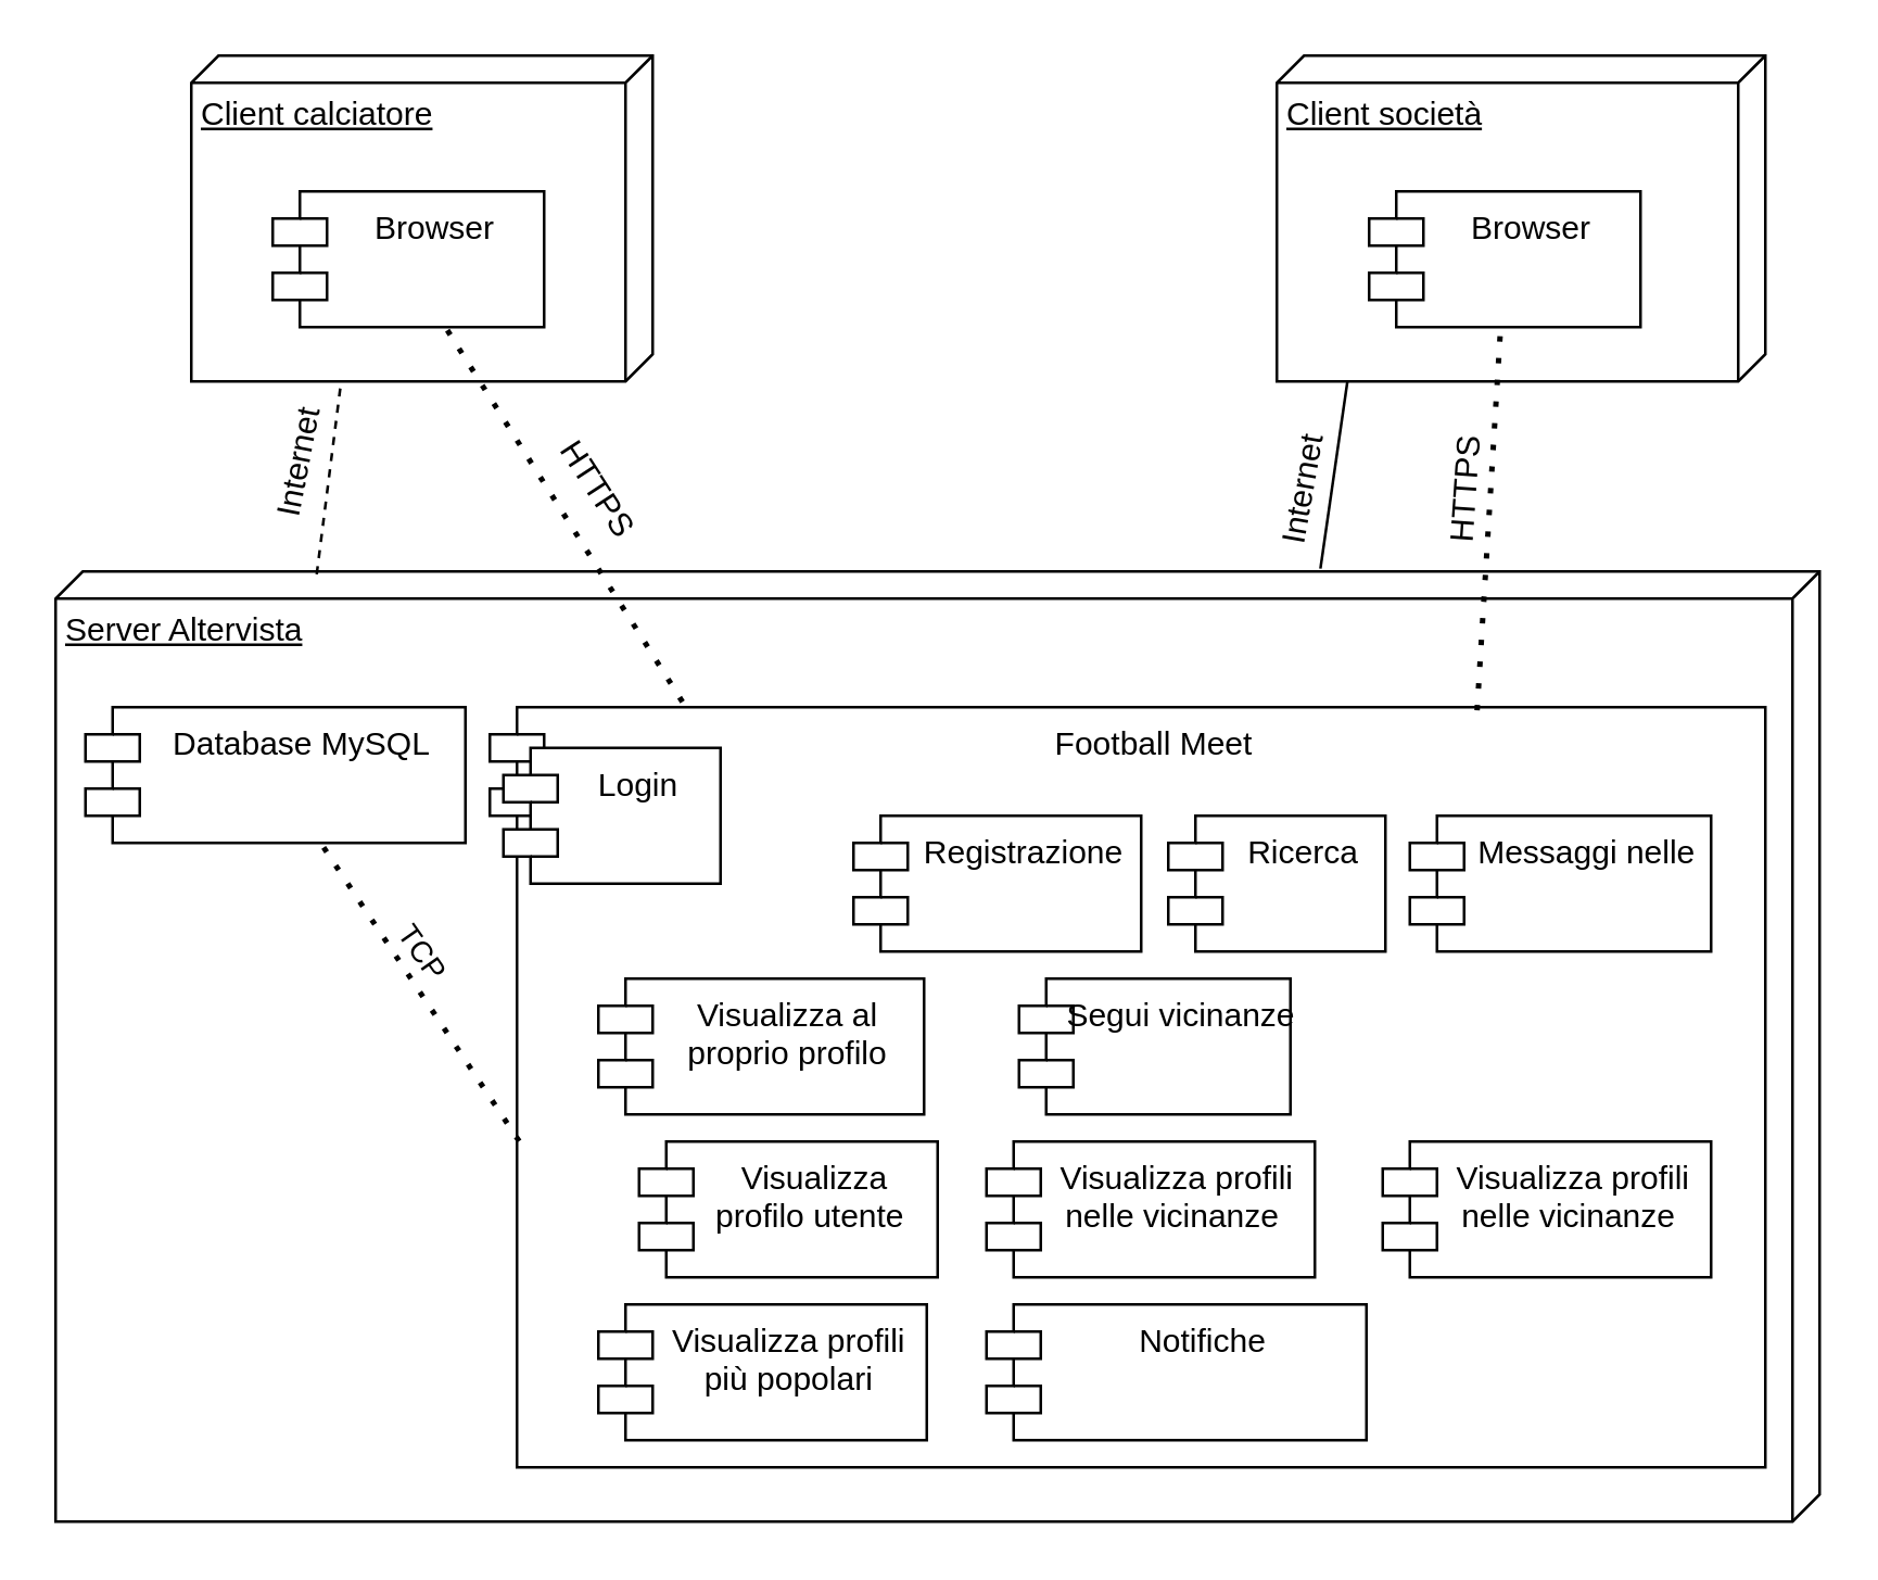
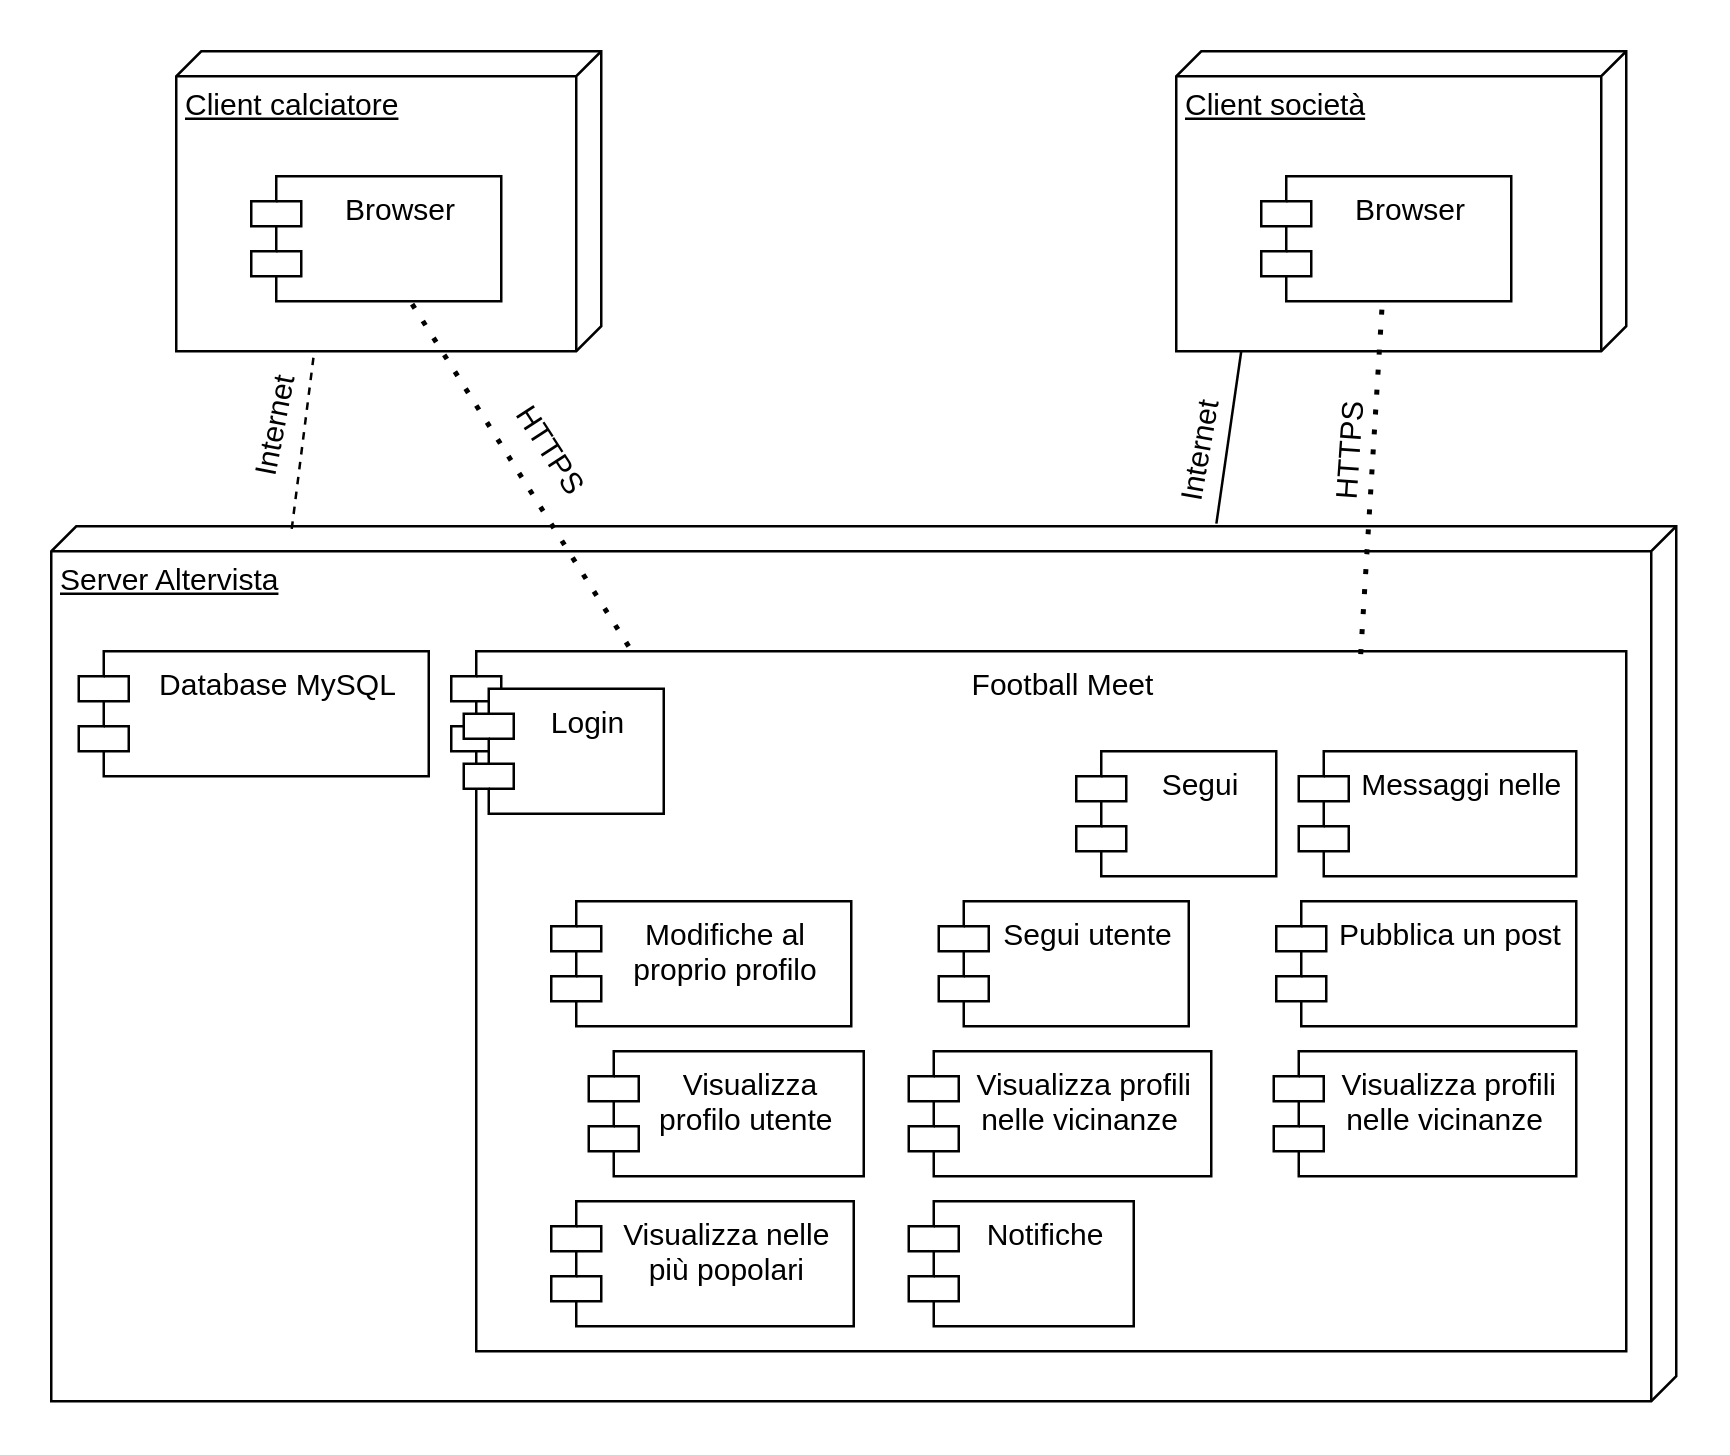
  <mxCell id="0" />
  <mxCell id="1" parent="0" />
  <mxCell id="2" value="" style="group" vertex="1" connectable="0" parent="1"><mxGeometry x="470" y="20" width="180" height="120" as="geometry" /></mxCell>
  <mxCell id="3" value="Client società" style="verticalAlign=top;align=left;spacingTop=8;spacingLeft=2;spacingRight=12;shape=cube;size=10;direction=south;fontStyle=4;html=1;" vertex="1" parent="2"><mxGeometry width="180" height="120" as="geometry" /></mxCell>
  <mxCell id="4" value="Browser" style="shape=module;align=left;spacingLeft=20;align=center;verticalAlign=top;" vertex="1" parent="2"><mxGeometry x="34" y="50" width="100" height="50" as="geometry" /></mxCell>
  <mxCell id="5" value="" style="group" vertex="1" connectable="0" parent="1"><mxGeometry x="70" y="20" width="170" height="120" as="geometry" /></mxCell>
  <mxCell id="6" value="Client calciatore" style="verticalAlign=top;align=left;spacingTop=8;spacingLeft=2;spacingRight=12;shape=cube;size=10;direction=south;fontStyle=4;html=1;" vertex="1" parent="5"><mxGeometry width="170" height="120" as="geometry" /></mxCell>
  <mxCell id="7" value="Browser" style="shape=module;align=left;spacingLeft=20;align=center;verticalAlign=top;" vertex="1" parent="5"><mxGeometry x="30" y="50" width="100" height="50" as="geometry" /></mxCell>
  <mxCell id="8" value="" style="group" vertex="1" connectable="0" parent="1"><mxGeometry x="20" y="210" width="650" height="350" as="geometry" /></mxCell>
  <mxCell id="9" value="Server Altervista" style="verticalAlign=top;align=left;spacingTop=8;spacingLeft=2;spacingRight=12;shape=cube;size=10;direction=south;fontStyle=4;html=1;" vertex="1" parent="8"><mxGeometry width="650" height="350" as="geometry" /></mxCell>
  <mxCell id="10" value="Database MySQL" style="shape=module;align=left;spacingLeft=20;align=center;verticalAlign=top;" vertex="1" parent="8"><mxGeometry x="11" y="50" width="140" height="50" as="geometry" /></mxCell>
  <mxCell id="11" value="Football Meet" style="shape=module;align=left;spacingLeft=20;align=center;verticalAlign=top;" vertex="1" parent="8"><mxGeometry x="160" y="50" width="470" height="280" as="geometry" /></mxCell>
  <mxCell id="12" value="Login" style="shape=module;align=left;spacingLeft=20;align=center;verticalAlign=top;" vertex="1" parent="8"><mxGeometry x="165" y="65" width="80" height="50" as="geometry" /></mxCell>
- <mxCell id="13" value="Registrazione" style="shape=module;align=left;spacingLeft=20;align=center;verticalAlign=top;" vertex="1" parent="8"><mxGeometry x="294" y="90" width="106" height="50" as="geometry" /></mxCell>
- <mxCell id="14" value="Ricerca" style="shape=module;align=left;spacingLeft=20;align=center;verticalAlign=top;" vertex="1" parent="8"><mxGeometry x="410" y="90" width="80" height="50" as="geometry" /></mxCell>
+ <mxCell id="14" value="Segui" style="shape=module;align=left;spacingLeft=20;align=center;verticalAlign=top;" vertex="1" parent="8"><mxGeometry x="410" y="90" width="80" height="50" as="geometry" /></mxCell>
  <mxCell id="15" value="Messaggi nelle" style="shape=module;align=left;spacingLeft=20;align=center;verticalAlign=top;" vertex="1" parent="8"><mxGeometry x="499" y="90" width="111" height="50" as="geometry" /></mxCell>
- <mxCell id="16" value="Visualizza al &#10;proprio profilo" style="shape=module;align=left;spacingLeft=20;align=center;verticalAlign=top;" vertex="1" parent="8"><mxGeometry x="200" y="150" width="120" height="50" as="geometry" /></mxCell>
- <mxCell id="17" value="Segui vicinanze" style="shape=module;align=left;spacingLeft=20;align=center;verticalAlign=top;" vertex="1" parent="8"><mxGeometry x="355" y="150" width="100" height="50" as="geometry" /></mxCell>
+ <mxCell id="16" value="Modifiche al &#10;proprio profilo" style="shape=module;align=left;spacingLeft=20;align=center;verticalAlign=top;" vertex="1" parent="8"><mxGeometry x="200" y="150" width="120" height="50" as="geometry" /></mxCell>
+ <mxCell id="17" value="Segui utente" style="shape=module;align=left;spacingLeft=20;align=center;verticalAlign=top;" vertex="1" parent="8"><mxGeometry x="355" y="150" width="100" height="50" as="geometry" /></mxCell>
+ <mxCell id="18" value="Pubblica un post" style="shape=module;align=left;spacingLeft=20;align=center;verticalAlign=top;" vertex="1" parent="8"><mxGeometry x="490" y="150" width="120" height="50" as="geometry" /></mxCell>
  <mxCell id="19" value="Visualizza &#10;profilo utente " style="shape=module;align=left;spacingLeft=20;align=center;verticalAlign=top;" vertex="1" parent="8"><mxGeometry x="215" y="210" width="110" height="50" as="geometry" /></mxCell>
  <mxCell id="20" value="Visualizza profili &#10;nelle vicinanze " style="shape=module;align=left;spacingLeft=20;align=center;verticalAlign=top;" vertex="1" parent="8"><mxGeometry x="343" y="210" width="121" height="50" as="geometry" /></mxCell>
  <mxCell id="21" value="Visualizza profili &#10;nelle vicinanze " style="shape=module;align=left;spacingLeft=20;align=center;verticalAlign=top;" vertex="1" parent="8"><mxGeometry x="489" y="210" width="121" height="50" as="geometry" /></mxCell>
- <mxCell id="22" value="Visualizza profili &#10;più popolari" style="shape=module;align=left;spacingLeft=20;align=center;verticalAlign=top;" vertex="1" parent="8"><mxGeometry x="200" y="270" width="121" height="50" as="geometry" /></mxCell>
- <mxCell id="23" value="Notifiche" style="shape=module;align=left;spacingLeft=20;align=center;verticalAlign=top;" vertex="1" parent="8"><mxGeometry x="343" y="270" width="140" height="50" as="geometry" /></mxCell>
- <mxCell id="24" value="" style="endArrow=none;dashed=1;html=1;dashPattern=1 3;strokeWidth=2;exitX=0.023;exitY=0.571;exitDx=0;exitDy=0;exitPerimeter=0;" edge="1" parent="8" source="11" target="10"><mxGeometry width="50" height="50" relative="1" as="geometry"><mxPoint x="157.97" y="259.04" as="sourcePoint" /><mxPoint x="61" y="110" as="targetPoint" /></mxGeometry></mxCell>
- <mxCell id="25" value="TCP" style="edgeLabel;html=1;align=center;verticalAlign=middle;resizable=0;points=[];rotation=55;" vertex="1" connectable="0" parent="24"><mxGeometry x="0.043" y="-3" relative="1" as="geometry"><mxPoint y="-11" as="offset" /></mxGeometry></mxCell>
+ <mxCell id="22" value="Visualizza nelle &#10;più popolari" style="shape=module;align=left;spacingLeft=20;align=center;verticalAlign=top;" vertex="1" parent="8"><mxGeometry x="200" y="270" width="121" height="50" as="geometry" /></mxCell>
+ <mxCell id="23" value="Notifiche" style="shape=module;align=left;spacingLeft=20;align=center;verticalAlign=top;" vertex="1" parent="8"><mxGeometry x="343" y="270" width="90" height="50" as="geometry" /></mxCell>
  <mxCell id="26" value="" style="endArrow=none;html=1;exitX=-0.003;exitY=0.283;exitDx=0;exitDy=0;exitPerimeter=0;" edge="1" parent="1" source="9"><mxGeometry width="50" height="50" relative="1" as="geometry"><mxPoint x="400" y="340" as="sourcePoint" /><mxPoint x="496" y="140" as="targetPoint" /></mxGeometry></mxCell>
  <mxCell id="27" value="" style="endArrow=none;dashed=1;html=1;dashPattern=1 3;strokeWidth=2;exitX=0.774;exitY=0.004;exitDx=0;exitDy=0;exitPerimeter=0;" edge="1" parent="1" source="11" target="4"><mxGeometry width="50" height="50" relative="1" as="geometry"><mxPoint x="400" y="340" as="sourcePoint" /><mxPoint x="450" y="290" as="targetPoint" /></mxGeometry></mxCell>
  <mxCell id="28" value="" style="endArrow=none;dashed=1;html=1;dashPattern=1 3;strokeWidth=2;exitX=0.151;exitY=-0.007;exitDx=0;exitDy=0;exitPerimeter=0;entryX=0.63;entryY=0.98;entryDx=0;entryDy=0;entryPerimeter=0;" edge="1" parent="1" source="11" target="7"><mxGeometry width="50" height="50" relative="1" as="geometry"><mxPoint x="220" y="261.12" as="sourcePoint" /><mxPoint x="221.047" y="110" as="targetPoint" /></mxGeometry></mxCell>
  <mxCell id="29" value="" style="endArrow=none;html=1;entryX=1.008;entryY=0.676;entryDx=0;entryDy=0;entryPerimeter=0;exitX=0.003;exitY=0.852;exitDx=0;exitDy=0;exitPerimeter=0;dashed=1;" edge="1" parent="1" source="9" target="6"><mxGeometry width="50" height="50" relative="1" as="geometry"><mxPoint x="400" y="340" as="sourcePoint" /><mxPoint x="450" y="290" as="targetPoint" /></mxGeometry></mxCell>
  <mxCell id="30" value="HTTPS" style="text;html=1;strokeColor=none;fillColor=none;align=center;verticalAlign=middle;whiteSpace=wrap;rounded=0;rotation=57;" vertex="1" parent="1"><mxGeometry x="200" y="170" width="40" height="20" as="geometry" /></mxCell>
  <mxCell id="31" value="HTTPS" style="text;html=1;strokeColor=none;fillColor=none;align=center;verticalAlign=middle;whiteSpace=wrap;rounded=0;rotation=-86;" vertex="1" parent="1"><mxGeometry x="520" y="170" width="40" height="20" as="geometry" /></mxCell>
  <mxCell id="32" value="Internet" style="text;html=1;strokeColor=none;fillColor=none;align=center;verticalAlign=middle;whiteSpace=wrap;rounded=0;rotation=-79;" vertex="1" parent="1"><mxGeometry x="90" y="160" width="40" height="20" as="geometry" /></mxCell>
  <mxCell id="33" value="Internet" style="text;html=1;strokeColor=none;fillColor=none;align=center;verticalAlign=middle;whiteSpace=wrap;rounded=0;rotation=-80;" vertex="1" parent="1"><mxGeometry x="460" y="170" width="40" height="20" as="geometry" /></mxCell>
